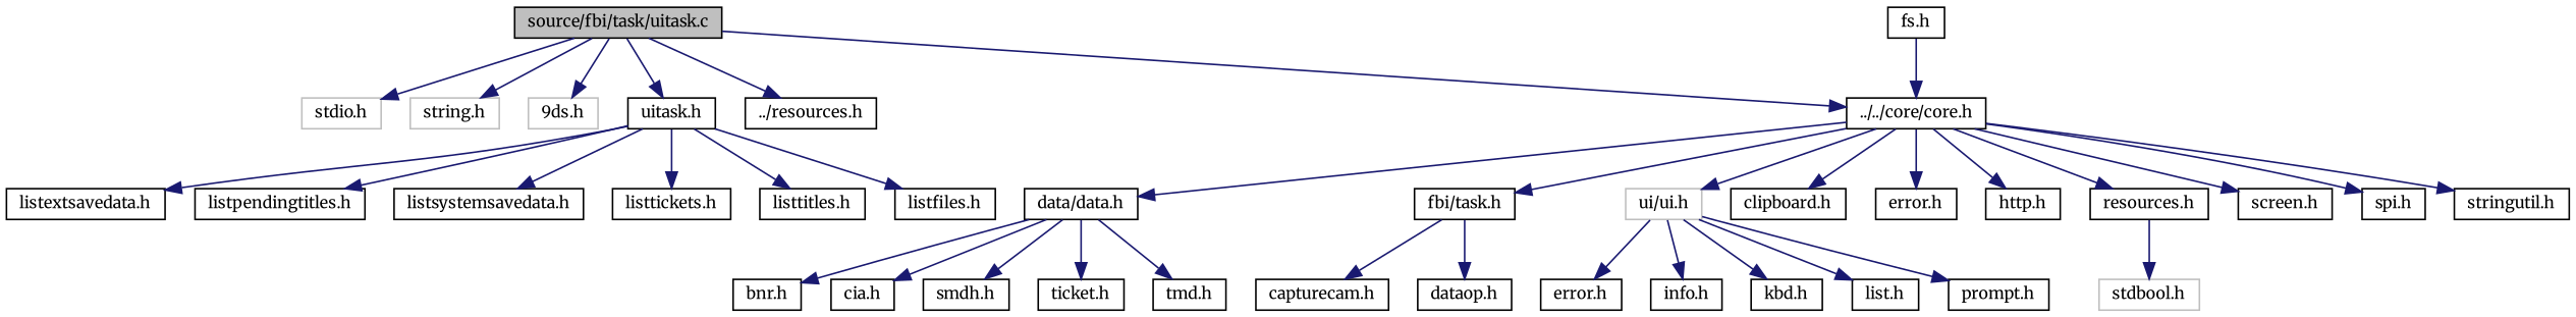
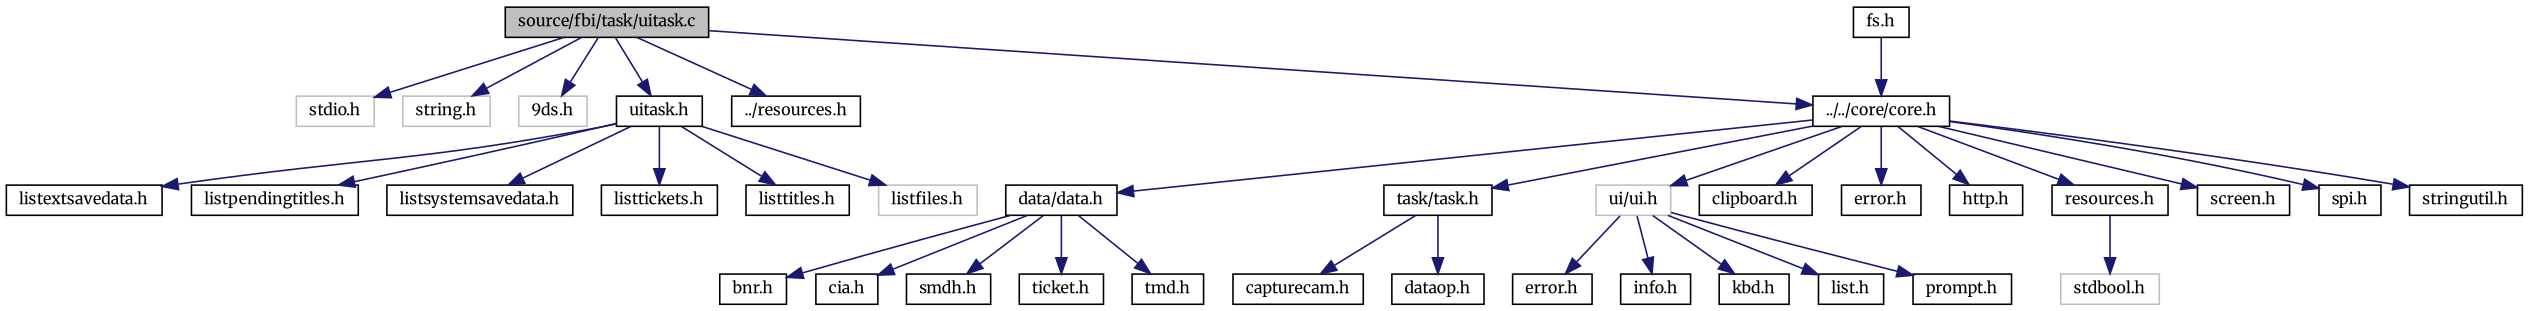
  digraph {
    fontname=Merriweather
    node [color=black fillcolor=white fontname=Merriweather fontsize=10 shape=record style=filled]
    edge [color=midnightblue fontname=Merriweather fontsize=10 labelfontname=Helvetica labelfontsize=10 style=solid]
    n1 [fillcolor=grey75 fontcolor=black height=0.2 label="source/fbi/task/uitask.c" width=0.4]
    n2 [color=grey75 height=0.2 label="stdio.h" width=0.4]
    n3 [color=grey75 height=0.2 label="string.h" width=0.4]
    n4 [color=grey75 height=0.2 label="9ds.h" width=0.4]
    n5 [height=0.2 label="uitask.h" width=0.4]
    n6 [height=0.2 label="../resources.h" width=0.4]
    n7 [height=0.2 label="../../core/core.h" width=0.4]
    n8 [height=0.2 label="listextsavedata.h" width=0.4]
    n9 [height=0.2 label="listpendingtitles.h" width=0.4]
    n10 [height=0.2 label="listsystemsavedata.h" width=0.4]
    n11 [height=0.2 label="listtickets.h" width=0.4]
    n12 [height=0.2 label="listtitles.h" width=0.4]
-   n13 [height=0.2 label="listfiles.h" width=0.4]
+   n13 [color=grey75 height=0.2 label="listfiles.h" width=0.4]
    n14 [height=0.2 label="data/data.h" width=0.4]
-   n15 [height=0.2 label="fbi/task.h" width=0.4]
+   n15 [height=0.2 label="task/task.h" width=0.4]
    n16 [color=grey75 height=0.2 label="ui/ui.h" width=0.4]
    n17 [height=0.2 label="clipboard.h" width=0.4]
    n18 [height=0.2 label="error.h" width=0.4]
    n19 [height=0.2 label="http.h" width=0.4]
    n20 [height=0.2 label="resources.h" width=0.4]
    n21 [height=0.2 label="screen.h" width=0.4]
    n22 [height=0.2 label="spi.h" width=0.4]
    n23 [height=0.2 label="stringutil.h" width=0.4]
    n24 [height=0.2 label="bnr.h" width=0.4]
    n25 [height=0.2 label="cia.h" width=0.4]
    n26 [height=0.2 label="smdh.h" width=0.4]
    n27 [height=0.2 label="ticket.h" width=0.4]
    n28 [height=0.2 label="tmd.h" width=0.4]
    n29 [height=0.2 label="capturecam.h" width=0.4]
    n30 [height=0.2 label="dataop.h" width=0.4]
    n31 [height=0.2 label="error.h" width=0.4]
    n32 [height=0.2 label="info.h" width=0.4]
    n33 [height=0.2 label="kbd.h" width=0.4]
    n34 [height=0.2 label="list.h" width=0.4]
    n35 [height=0.2 label="prompt.h" width=0.4]
    n36 [height=0.2 label="fs.h" width=0.4]
    n37 [color=grey75 height=0.2 label="stdbool.h" width=0.4]
    n1 -> n2
    n1 -> n3
    n1 -> n4
    n1 -> n5
    n1 -> n6
    n1 -> n7
    n5 -> n8
    n5 -> n9
    n5 -> n10
    n5 -> n11
    n5 -> n12
    n5 -> n13
    n7 -> n14
    n7 -> n15
    n7 -> n16
    n7 -> n17
    n7 -> n18
    n7 -> n19
    n7 -> n20
    n7 -> n21
    n7 -> n22
    n7 -> n23
    n14 -> n24
    n14 -> n25
    n14 -> n26
    n14 -> n27
    n14 -> n28
    n15 -> n29
    n15 -> n30
    n16 -> n31
    n16 -> n32
    n16 -> n33
    n16 -> n34
    n16 -> n35
    n20 -> n37
    n36 -> n7
  }
